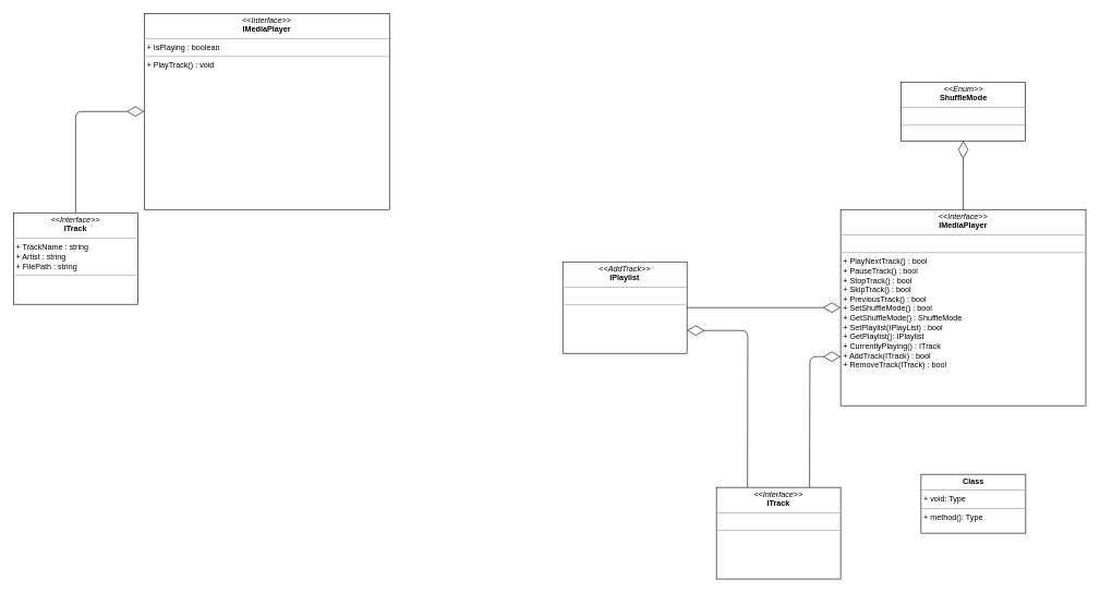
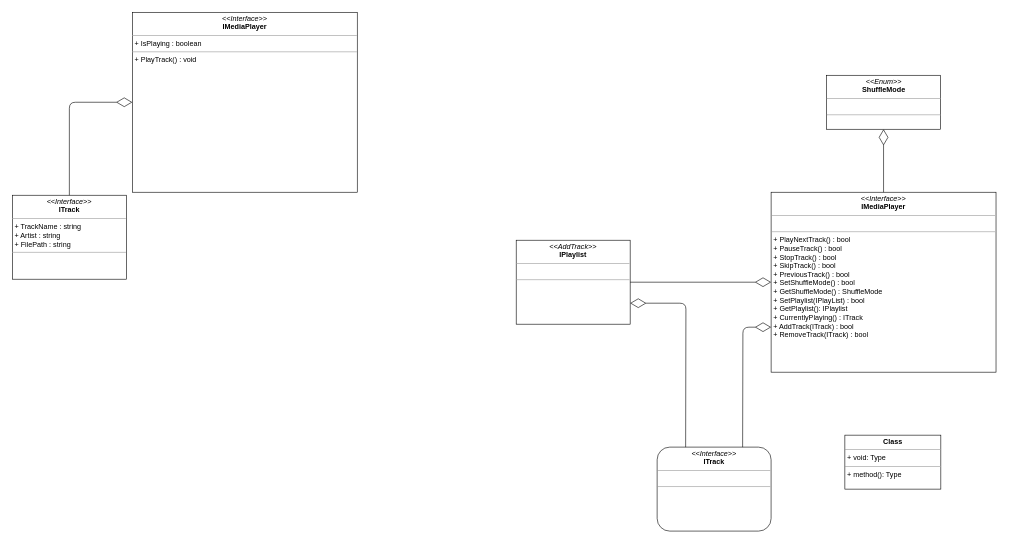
  <mxCell id="0" />
  <mxCell id="1" parent="0" />
  <mxCell id="2" value="&lt;p style=&quot;margin: 0px ; margin-top: 4px ; text-align: center&quot;&gt;&lt;i&gt;&amp;lt;&amp;lt;Interface&amp;gt;&amp;gt;&lt;/i&gt;&lt;br&gt;&lt;b&gt;IMediaPlayer&lt;/b&gt;&lt;/p&gt;&lt;hr size=&quot;1&quot;&gt;&lt;p style=&quot;margin: 0px ; margin-left: 4px&quot;&gt;&lt;br&gt;&lt;/p&gt;&lt;hr size=&quot;1&quot;&gt;&lt;p style=&quot;margin: 0px ; margin-left: 4px&quot;&gt;&lt;span&gt;+ PlayNextTrack() : bool&lt;/span&gt;&lt;br&gt;&lt;/p&gt;&lt;p style=&quot;margin: 0px ; margin-left: 4px&quot;&gt;+ PauseTrack() : bool&lt;/p&gt;&lt;p style=&quot;margin: 0px ; margin-left: 4px&quot;&gt;+ StopTrack() : bool&lt;/p&gt;&lt;p style=&quot;margin: 0px ; margin-left: 4px&quot;&gt;+ SkipTrack() : bool&lt;/p&gt;&lt;p style=&quot;margin: 0px ; margin-left: 4px&quot;&gt;+ PreviousTrack() : bool&lt;/p&gt;&lt;p style=&quot;margin: 0px ; margin-left: 4px&quot;&gt;+ SetShuffleMode() : bool&lt;/p&gt;&lt;p style=&quot;margin: 0px ; margin-left: 4px&quot;&gt;+ GetShuffleMode() : ShuffleMode&amp;nbsp;&lt;/p&gt;&lt;p style=&quot;margin: 0px ; margin-left: 4px&quot;&gt;+ SetPlaylist(IPlayList) : bool&lt;br&gt;+ GetPlaylist(): IPlaylist&lt;/p&gt;&lt;p style=&quot;margin: 0px ; margin-left: 4px&quot;&gt;+ CurrentlyPlaying() : ITrack&lt;/p&gt;&lt;p style=&quot;margin: 0px ; margin-left: 4px&quot;&gt;+ AddTrack(ITrack) : bool&lt;/p&gt;&lt;p style=&quot;margin: 0px ; margin-left: 4px&quot;&gt;+ RemoveTrack(ITrack) : bool&lt;/p&gt;&lt;p style=&quot;margin: 0px ; margin-left: 4px&quot;&gt;&lt;br&gt;&lt;/p&gt;&lt;p style=&quot;margin: 0px ; margin-left: 4px&quot;&gt;&amp;nbsp;&lt;/p&gt;" style="verticalAlign=top;align=left;overflow=fill;fontSize=12;fontFamily=Helvetica;html=1;" parent="1" vertex="1"><mxGeometry x="1285" y="320" width="375" height="300" as="geometry" /></mxCell>
  <mxCell id="3" value="&lt;p style=&quot;margin: 0px ; margin-top: 4px ; text-align: center&quot;&gt;&lt;i&gt;&amp;lt;&amp;lt;AddTrack&amp;gt;&amp;gt;&lt;/i&gt;&lt;br&gt;&lt;b&gt;IPlaylist&lt;/b&gt;&lt;/p&gt;&lt;hr size=&quot;1&quot;&gt;&lt;p style=&quot;margin: 0px ; margin-left: 4px&quot;&gt;&lt;br&gt;&lt;/p&gt;&lt;hr size=&quot;1&quot;&gt;&lt;p style=&quot;margin: 0px ; margin-left: 4px&quot;&gt;&lt;br&gt;&lt;/p&gt;" style="verticalAlign=top;align=left;overflow=fill;fontSize=12;fontFamily=Helvetica;html=1;" parent="1" vertex="1"><mxGeometry x="860" y="400" width="190" height="140" as="geometry" /></mxCell>
  <mxCell id="4" value="" style="endArrow=diamondThin;endFill=0;endSize=24;html=1;exitX=1;exitY=0.5;exitDx=0;exitDy=0;entryX=0;entryY=0.5;entryDx=0;entryDy=0;" parent="1" source="3" target="2" edge="1"><mxGeometry width="160" relative="1" as="geometry"><mxPoint x="1140" y="605" as="sourcePoint" /><mxPoint x="1270" y="425" as="targetPoint" /></mxGeometry></mxCell>
- <mxCell id="5" value="&lt;p style=&quot;margin: 0px ; margin-top: 4px ; text-align: center&quot;&gt;&lt;i&gt;&amp;lt;&amp;lt;Interface&amp;gt;&amp;gt;&lt;/i&gt;&lt;br&gt;&lt;b&gt;ITrack&lt;/b&gt;&lt;/p&gt;&lt;hr size=&quot;1&quot;&gt;&lt;p style=&quot;margin: 0px ; margin-left: 4px&quot;&gt;&lt;br&gt;&lt;/p&gt;&lt;hr size=&quot;1&quot;&gt;&lt;p style=&quot;margin: 0px ; margin-left: 4px&quot;&gt;&lt;br&gt;&lt;/p&gt;" style="verticalAlign=top;align=left;overflow=fill;fontSize=12;fontFamily=Helvetica;html=1;" parent="1" vertex="1"><mxGeometry x="1095" y="745" width="190" height="140" as="geometry" /></mxCell>
+ <mxCell id="5" value="&lt;p style=&quot;margin: 0px ; margin-top: 4px ; text-align: center&quot;&gt;&lt;i&gt;&amp;lt;&amp;lt;Interface&amp;gt;&amp;gt;&lt;/i&gt;&lt;br&gt;&lt;b&gt;ITrack&lt;/b&gt;&lt;/p&gt;&lt;hr size=&quot;1&quot;&gt;&lt;p style=&quot;margin: 0px ; margin-left: 4px&quot;&gt;&lt;br&gt;&lt;/p&gt;&lt;hr size=&quot;1&quot;&gt;&lt;p style=&quot;margin: 0px ; margin-left: 4px&quot;&gt;&lt;br&gt;&lt;/p&gt;" style="verticalAlign=top;align=left;overflow=fill;fontSize=12;fontFamily=Helvetica;html=1;rounded=1;" parent="1" vertex="1"><mxGeometry x="1095" y="745" width="190" height="140" as="geometry" /></mxCell>
  <mxCell id="6" value="" style="endArrow=diamondThin;endFill=0;endSize=24;html=1;exitX=0.75;exitY=0;exitDx=0;exitDy=0;entryX=0;entryY=0.75;entryDx=0;entryDy=0;" parent="1" source="5" target="2" edge="1"><mxGeometry width="160" relative="1" as="geometry"><mxPoint x="1295" y="480" as="sourcePoint" /><mxPoint x="1260" y="575" as="targetPoint" /><Array as="points"><mxPoint x="1238" y="545" /></Array></mxGeometry></mxCell>
  <mxCell id="7" value="" style="endArrow=diamondThin;endFill=0;endSize=24;html=1;exitX=0.25;exitY=0;exitDx=0;exitDy=0;entryX=1;entryY=0.75;entryDx=0;entryDy=0;" parent="1" source="5" target="3" edge="1"><mxGeometry width="160" relative="1" as="geometry"><mxPoint x="1295" y="527.5" as="sourcePoint" /><mxPoint x="1110" y="635" as="targetPoint" /><Array as="points"><mxPoint x="1143" y="505" /></Array></mxGeometry></mxCell>
  <mxCell id="8" value="&lt;p style=&quot;margin: 0px ; margin-top: 4px ; text-align: center&quot;&gt;&lt;i&gt;&amp;lt;&amp;lt;Enum&amp;gt;&amp;gt;&lt;/i&gt;&lt;br&gt;&lt;b&gt;ShuffleMode&lt;/b&gt;&lt;/p&gt;&lt;hr size=&quot;1&quot;&gt;&lt;p style=&quot;margin: 0px ; margin-left: 4px&quot;&gt;&lt;br&gt;&lt;/p&gt;&lt;hr size=&quot;1&quot;&gt;&lt;p style=&quot;margin: 0px ; margin-left: 4px&quot;&gt;&lt;br&gt;&lt;/p&gt;" style="verticalAlign=top;align=left;overflow=fill;fontSize=12;fontFamily=Helvetica;html=1;" parent="1" vertex="1"><mxGeometry x="1377.5" y="125" width="190" height="90" as="geometry" /></mxCell>
  <mxCell id="9" value="" style="endArrow=diamondThin;endFill=0;endSize=24;html=1;entryX=0.5;entryY=1;entryDx=0;entryDy=0;exitX=0.5;exitY=0;exitDx=0;exitDy=0;" parent="1" source="2" target="8" edge="1"><mxGeometry width="160" relative="1" as="geometry"><mxPoint x="1295" y="480" as="sourcePoint" /><mxPoint x="1130" y="480" as="targetPoint" /></mxGeometry></mxCell>
  <mxCell id="10" value="&lt;p style=&quot;margin:0px;margin-top:4px;text-align:center;&quot;&gt;&lt;b&gt;Class&lt;/b&gt;&lt;/p&gt;&lt;hr size=&quot;1&quot;/&gt;&lt;p style=&quot;margin:0px;margin-left:4px;&quot;&gt;+ void: Type&lt;/p&gt;&lt;hr size=&quot;1&quot;/&gt;&lt;p style=&quot;margin:0px;margin-left:4px;&quot;&gt;+ method(): Type&lt;/p&gt;" style="verticalAlign=top;align=left;overflow=fill;fontSize=12;fontFamily=Helvetica;html=1;" vertex="1" parent="1"><mxGeometry x="1408" y="725" width="160" height="90" as="geometry" /></mxCell>
  <mxCell id="11" value="&lt;p style=&quot;margin: 0px ; margin-top: 4px ; text-align: center&quot;&gt;&lt;i&gt;&amp;lt;&amp;lt;Interface&amp;gt;&amp;gt;&lt;/i&gt;&lt;br&gt;&lt;b&gt;IMediaPlayer&lt;/b&gt;&lt;/p&gt;&lt;hr size=&quot;1&quot;&gt;&lt;p style=&quot;margin: 0px ; margin-left: 4px&quot;&gt;+ IsPlaying : boolean&lt;/p&gt;&lt;hr size=&quot;1&quot;&gt;&lt;p style=&quot;margin: 0px ; margin-left: 4px&quot;&gt;&lt;span&gt;+ PlayTrack() : void&lt;/span&gt;&lt;/p&gt;&lt;p style=&quot;margin: 0px ; margin-left: 4px&quot;&gt;&lt;br&gt;&lt;/p&gt;&lt;p style=&quot;margin: 0px ; margin-left: 4px&quot;&gt;&amp;nbsp;&lt;/p&gt;" style="verticalAlign=top;align=left;overflow=fill;fontSize=12;fontFamily=Helvetica;html=1;" vertex="1" parent="1"><mxGeometry x="220" y="20" width="375" height="300" as="geometry" /></mxCell>
  <mxCell id="12" value="&lt;p style=&quot;margin: 0px ; margin-top: 4px ; text-align: center&quot;&gt;&lt;i&gt;&amp;lt;&amp;lt;Interface&amp;gt;&amp;gt;&lt;/i&gt;&lt;br&gt;&lt;b&gt;ITrack&lt;/b&gt;&lt;/p&gt;&lt;hr size=&quot;1&quot;&gt;&lt;p style=&quot;margin: 0px ; margin-left: 4px&quot;&gt;+ TrackName : string&lt;/p&gt;&lt;p style=&quot;margin: 0px ; margin-left: 4px&quot;&gt;+ Artist : string&lt;/p&gt;&lt;p style=&quot;margin: 0px ; margin-left: 4px&quot;&gt;+ FilePath : string&lt;/p&gt;&lt;hr size=&quot;1&quot;&gt;&lt;p style=&quot;margin: 0px ; margin-left: 4px&quot;&gt;&lt;br&gt;&lt;/p&gt;" style="verticalAlign=top;align=left;overflow=fill;fontSize=12;fontFamily=Helvetica;html=1;" vertex="1" parent="1"><mxGeometry x="20" y="325" width="190" height="140" as="geometry" /></mxCell>
  <mxCell id="13" value="" style="endArrow=diamondThin;endFill=0;endSize=24;html=1;exitX=0.5;exitY=0;exitDx=0;exitDy=0;entryX=0;entryY=0.5;entryDx=0;entryDy=0;" edge="1" parent="1" source="12" target="11"><mxGeometry width="160" relative="1" as="geometry"><mxPoint x="1247.5" y="755" as="sourcePoint" /><mxPoint x="1295" y="555" as="targetPoint" /><Array as="points"><mxPoint x="115" y="170" /></Array></mxGeometry></mxCell>
